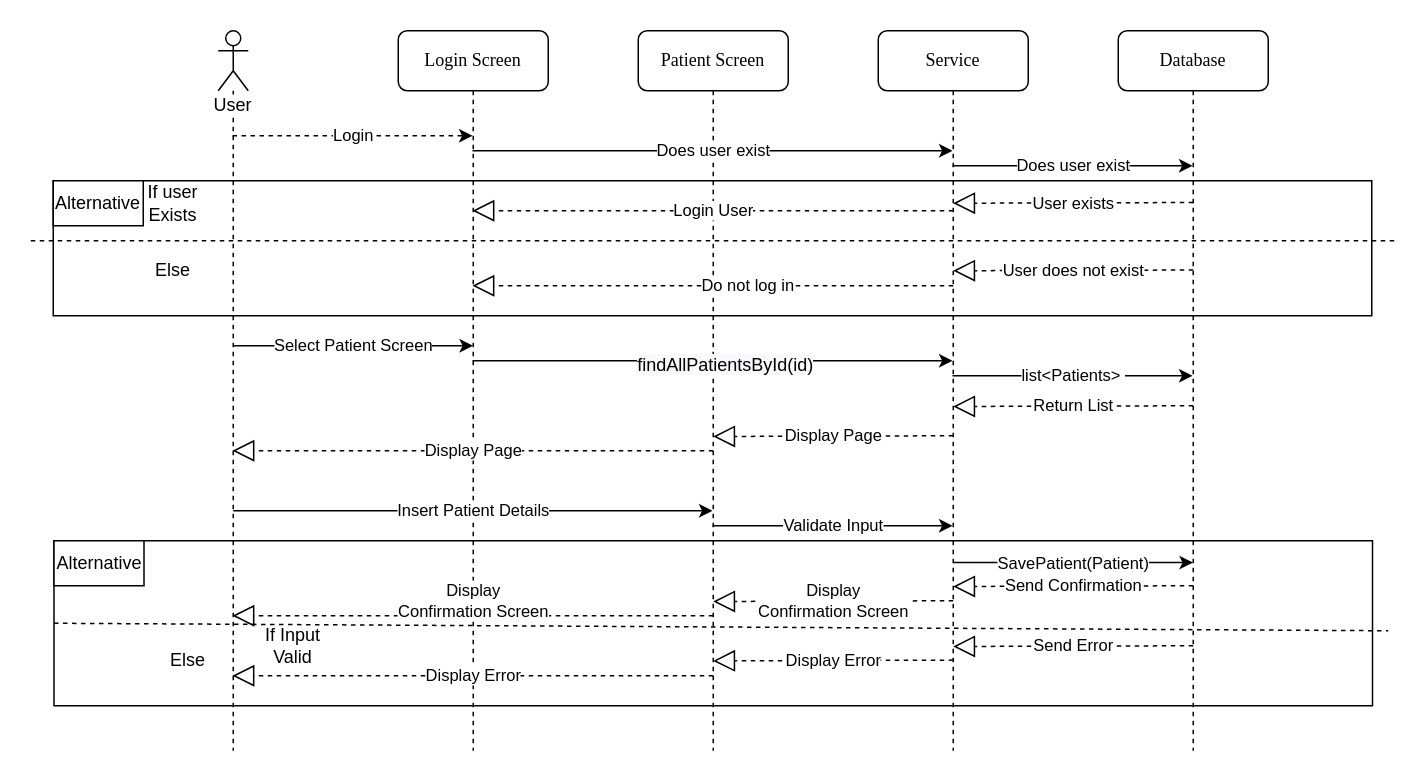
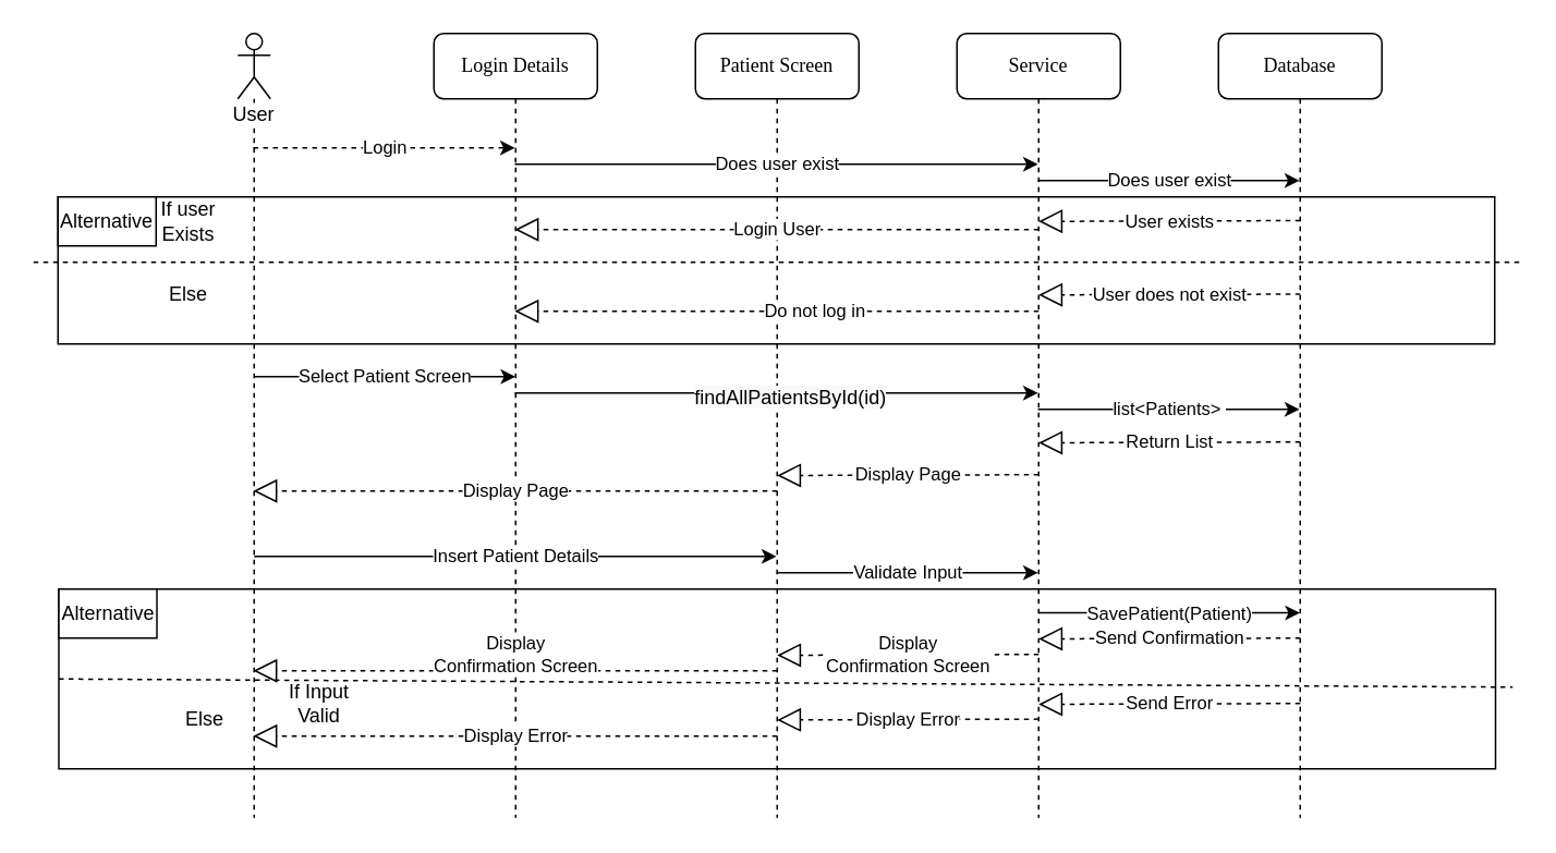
  <mxCell id="0" />
  <mxCell id="1" parent="0" />
  <mxCell id="2" value="" style="rounded=0;whiteSpace=wrap;html=1;" vertex="1" parent="1"><mxGeometry x="35.5" y="360" width="879" height="110" as="geometry" /></mxCell>
  <mxCell id="3" value="" style="rounded=0;whiteSpace=wrap;html=1;" vertex="1" parent="1"><mxGeometry x="35" y="120" width="879" height="90" as="geometry" /></mxCell>
  <mxCell id="4" value="Patient Screen" style="shape=umlLifeline;perimeter=lifelinePerimeter;whiteSpace=wrap;html=1;container=1;collapsible=0;recursiveResize=0;outlineConnect=0;rounded=1;shadow=0;comic=0;labelBackgroundColor=none;strokeWidth=1;fontFamily=Verdana;fontSize=12;align=center;" vertex="1" parent="1"><mxGeometry x="425" y="20" width="100" height="480" as="geometry" /></mxCell>
  <mxCell id="5" value="User" style="shape=umlLifeline;participant=umlActor;perimeter=lifelinePerimeter;whiteSpace=wrap;html=1;container=1;collapsible=0;recursiveResize=0;verticalAlign=top;spacingTop=36;labelBackgroundColor=#ffffff;outlineConnect=0;" vertex="1" parent="1"><mxGeometry x="145" y="20" width="20" height="480" as="geometry" /></mxCell>
- <mxCell id="6" value="Login Screen" style="shape=umlLifeline;perimeter=lifelinePerimeter;whiteSpace=wrap;html=1;container=1;collapsible=0;recursiveResize=0;outlineConnect=0;rounded=1;shadow=0;comic=0;labelBackgroundColor=none;strokeWidth=1;fontFamily=Verdana;fontSize=12;align=center;" vertex="1" parent="1"><mxGeometry x="265" y="20" width="100" height="480" as="geometry" /></mxCell>
+ <mxCell id="6" value="Login Details" style="shape=umlLifeline;perimeter=lifelinePerimeter;whiteSpace=wrap;html=1;container=1;collapsible=0;recursiveResize=0;outlineConnect=0;rounded=1;shadow=0;comic=0;labelBackgroundColor=none;strokeWidth=1;fontFamily=Verdana;fontSize=12;align=center;" vertex="1" parent="1"><mxGeometry x="265" y="20" width="100" height="480" as="geometry" /></mxCell>
  <mxCell id="7" value="Service" style="shape=umlLifeline;perimeter=lifelinePerimeter;whiteSpace=wrap;html=1;container=1;collapsible=0;recursiveResize=0;outlineConnect=0;rounded=1;shadow=0;comic=0;labelBackgroundColor=none;strokeWidth=1;fontFamily=Verdana;fontSize=12;align=center;" vertex="1" parent="1"><mxGeometry x="585" y="20" width="100" height="480" as="geometry" /></mxCell>
  <mxCell id="8" value="Database" style="shape=umlLifeline;perimeter=lifelinePerimeter;whiteSpace=wrap;html=1;container=1;collapsible=0;recursiveResize=0;outlineConnect=0;rounded=1;shadow=0;comic=0;labelBackgroundColor=none;strokeWidth=1;fontFamily=Verdana;fontSize=12;align=center;" vertex="1" parent="1"><mxGeometry x="745" y="20" width="100" height="480" as="geometry" /></mxCell>
  <mxCell id="9" value="Login" style="endArrow=classic;html=1;dashed=1;" edge="1" parent="1" source="5" target="6"><mxGeometry width="50" height="50" relative="1" as="geometry"><mxPoint x="245" y="150" as="sourcePoint" /><mxPoint x="295" y="100" as="targetPoint" /><Array as="points"><mxPoint x="215" y="90" /></Array></mxGeometry></mxCell>
  <mxCell id="10" value="Does user exist" style="endArrow=classic;html=1;" edge="1" parent="1" source="6" target="7"><mxGeometry width="50" height="50" relative="1" as="geometry"><mxPoint x="305" y="100" as="sourcePoint" /><mxPoint x="465" y="160" as="targetPoint" /><Array as="points"><mxPoint x="385" y="100" /><mxPoint x="405" y="100" /></Array></mxGeometry></mxCell>
  <mxCell id="11" value="Does user exist" style="endArrow=classic;html=1;" edge="1" parent="1" source="7" target="8"><mxGeometry width="50" height="50" relative="1" as="geometry"><mxPoint x="665" y="170" as="sourcePoint" /><mxPoint x="695" y="120" as="targetPoint" /><Array as="points"><mxPoint x="735" y="110" /><mxPoint x="775" y="110" /></Array></mxGeometry></mxCell>
  <mxCell id="12" value="User exists" style="endArrow=block;dashed=1;endFill=0;endSize=12;html=1;" edge="1" parent="1"><mxGeometry width="160" relative="1" as="geometry"><mxPoint x="795" y="134.5" as="sourcePoint" /><mxPoint x="635" y="135" as="targetPoint" /></mxGeometry></mxCell>
  <mxCell id="13" value="Alternative" style="rounded=0;whiteSpace=wrap;html=1;" vertex="1" parent="1"><mxGeometry x="35" y="120" width="60" height="30" as="geometry" /></mxCell>
  <mxCell id="14" value="If user Exists" style="text;html=1;strokeColor=none;fillColor=none;align=center;verticalAlign=middle;whiteSpace=wrap;rounded=0;" vertex="1" parent="1"><mxGeometry y="125" width="40" height="20" as="geometry" x="95" /></mxCell>
  <mxCell id="15" value="Login User" style="endArrow=block;dashed=1;endFill=0;endSize=12;html=1;" edge="1" parent="1" target="6"><mxGeometry width="160" relative="1" as="geometry"><mxPoint x="635" y="140" as="sourcePoint" /><mxPoint x="475" y="140.5" as="targetPoint" /><mxPoint as="offset" /></mxGeometry></mxCell>
  <mxCell id="16" value="" style="endArrow=none;dashed=1;html=1;" edge="1" parent="1"><mxGeometry width="50" height="50" relative="1" as="geometry"><mxPoint x="20" y="160" as="sourcePoint" /><mxPoint x="930" y="160" as="targetPoint" /></mxGeometry></mxCell>
  <mxCell id="17" value="Else" style="text;html=1;strokeColor=none;fillColor=none;align=center;verticalAlign=middle;whiteSpace=wrap;rounded=0;" vertex="1" parent="1"><mxGeometry y="170" width="40" height="20" as="geometry" x="95" /></mxCell>
  <mxCell id="18" value="User does not exist" style="endArrow=block;dashed=1;endFill=0;endSize=12;html=1;" edge="1" parent="1"><mxGeometry width="160" relative="1" as="geometry"><mxPoint x="795" y="179.5" as="sourcePoint" /><mxPoint x="635" y="180" as="targetPoint" /></mxGeometry></mxCell>
  <mxCell id="19" value="Do not log in" style="endArrow=block;dashed=1;endFill=0;endSize=12;html=1;" edge="1" parent="1" target="6"><mxGeometry x="-0.143" width="160" relative="1" as="geometry"><mxPoint x="635" y="190" as="sourcePoint" /><mxPoint x="425" y="190" as="targetPoint" /><mxPoint as="offset" /></mxGeometry></mxCell>
  <mxCell id="20" value="Select Patient Screen" style="endArrow=classic;html=1;" edge="1" parent="1"><mxGeometry width="50" height="50" relative="1" as="geometry"><mxPoint x="154.997" y="230" as="sourcePoint" /><mxPoint x="314.83" y="230" as="targetPoint" /><Array as="points"><mxPoint x="215.33" y="230" /></Array></mxGeometry></mxCell>
  <mxCell id="21" value="" style="endArrow=classic;html=1;" edge="1" parent="1" source="6" target="7"><mxGeometry width="50" height="50" relative="1" as="geometry"><mxPoint x="415" y="310" as="sourcePoint" /><mxPoint x="465" y="260" as="targetPoint" /><Array as="points"><mxPoint x="435" y="240" /></Array></mxGeometry></mxCell>
  <mxCell id="22" value="&lt;span style=&quot;text-align: left ; background-color: rgb(248 , 249 , 250)&quot;&gt;findAllPatientsById(id)&lt;/span&gt;" style="text;html=1;align=center;verticalAlign=middle;resizable=0;points=[];labelBackgroundColor=#ffffff;" vertex="1" connectable="0" parent="21"><mxGeometry x="0.089" y="-2" relative="1" as="geometry"><mxPoint x="-6.33" as="offset" /></mxGeometry></mxCell>
  <mxCell id="23" value="list&amp;lt;Patients&amp;gt;&amp;nbsp;" style="endArrow=classic;html=1;" edge="1" parent="1" source="7" target="8"><mxGeometry width="50" height="50" relative="1" as="geometry"><mxPoint x="675" y="330" as="sourcePoint" /><mxPoint x="725" y="280" as="targetPoint" /><Array as="points"><mxPoint x="765" y="250" /></Array></mxGeometry></mxCell>
  <mxCell id="24" value="Return List" style="endArrow=block;dashed=1;endFill=0;endSize=12;html=1;" edge="1" parent="1"><mxGeometry width="160" relative="1" as="geometry"><mxPoint x="795" y="270" as="sourcePoint" /><mxPoint x="635" y="270.5" as="targetPoint" /></mxGeometry></mxCell>
  <mxCell id="25" value="Display Page" style="endArrow=block;dashed=1;endFill=0;endSize=12;html=1;" edge="1" parent="1"><mxGeometry width="160" relative="1" as="geometry"><mxPoint x="635" y="290" as="sourcePoint" /><mxPoint x="475" y="290.5" as="targetPoint" /></mxGeometry></mxCell>
  <mxCell id="26" value="Display Page" style="endArrow=block;dashed=1;endFill=0;endSize=12;html=1;" edge="1" parent="1" target="5"><mxGeometry width="160" relative="1" as="geometry"><mxPoint x="475" y="300" as="sourcePoint" /><mxPoint x="315" y="300.5" as="targetPoint" /></mxGeometry></mxCell>
  <mxCell id="27" value="Insert Patient Details" style="endArrow=classic;html=1;" edge="1" parent="1" target="4"><mxGeometry width="50" height="50" relative="1" as="geometry"><mxPoint x="154.997" y="340" as="sourcePoint" /><mxPoint x="314.83" y="340" as="targetPoint" /><Array as="points"><mxPoint x="215.33" y="340" /></Array></mxGeometry></mxCell>
  <mxCell id="28" value="Validate Input" style="endArrow=classic;html=1;" edge="1" parent="1" source="4" target="7"><mxGeometry width="50" height="50" relative="1" as="geometry"><mxPoint x="535" y="420" as="sourcePoint" /><mxPoint x="585" y="370" as="targetPoint" /><Array as="points"><mxPoint x="575" y="350" /></Array></mxGeometry></mxCell>
  <mxCell id="29" value="Alternative" style="rounded=0;whiteSpace=wrap;html=1;" vertex="1" parent="1"><mxGeometry x="35.5" y="360" width="60" height="30" as="geometry" /></mxCell>
  <mxCell id="30" value="If Input Valid" style="text;html=1;strokeColor=none;fillColor=none;align=center;verticalAlign=middle;whiteSpace=wrap;rounded=0;" vertex="1" parent="1"><mxGeometry x="175" y="420" width="40" height="20" as="geometry" /></mxCell>
  <mxCell id="31" value="SavePatient(Patient)" style="endArrow=classic;html=1;" edge="1" parent="1"><mxGeometry width="50" height="50" relative="1" as="geometry"><mxPoint x="634.997" y="374.58" as="sourcePoint" /><mxPoint x="794.83" y="374.58" as="targetPoint" /><Array as="points"><mxPoint x="735.33" y="374.58" /></Array></mxGeometry></mxCell>
  <mxCell id="32" value="Send Confirmation" style="endArrow=block;dashed=1;endFill=0;endSize=12;html=1;" edge="1" parent="1"><mxGeometry width="160" relative="1" as="geometry"><mxPoint x="795" y="390" as="sourcePoint" /><mxPoint x="635" y="390.5" as="targetPoint" /></mxGeometry></mxCell>
  <mxCell id="33" value="Display &lt;br&gt;Confirmation Screen" style="endArrow=block;dashed=1;endFill=0;endSize=12;html=1;" edge="1" parent="1"><mxGeometry width="160" relative="1" as="geometry"><mxPoint x="635" y="400" as="sourcePoint" /><mxPoint x="475" y="400.5" as="targetPoint" /></mxGeometry></mxCell>
  <mxCell id="34" value="Display &lt;br&gt;Confirmation Screen" style="endArrow=block;dashed=1;endFill=0;endSize=12;html=1;" edge="1" parent="1" target="5"><mxGeometry x="-0.001" y="-10" width="160" relative="1" as="geometry"><mxPoint x="475" y="410" as="sourcePoint" /><mxPoint x="315" y="410.5" as="targetPoint" /><Array as="points"><mxPoint x="395" y="410" /></Array><mxPoint as="offset" /></mxGeometry></mxCell>
  <mxCell id="35" value="" style="endArrow=none;dashed=1;html=1;exitX=0;exitY=0.5;exitDx=0;exitDy=0;" edge="1" parent="1" source="2"><mxGeometry width="50" height="50" relative="1" as="geometry"><mxPoint x="225" y="640" as="sourcePoint" /><mxPoint x="925" y="420" as="targetPoint" /></mxGeometry></mxCell>
  <mxCell id="36" value="Else" style="text;html=1;strokeColor=none;fillColor=none;align=center;verticalAlign=middle;whiteSpace=wrap;rounded=0;" vertex="1" parent="1"><mxGeometry x="105" y="430" width="40" height="20" as="geometry" /></mxCell>
  <mxCell id="37" value="Send Error" style="endArrow=block;dashed=1;endFill=0;endSize=12;html=1;" edge="1" parent="1"><mxGeometry width="160" relative="1" as="geometry"><mxPoint x="795" y="430" as="sourcePoint" /><mxPoint x="635" y="430.5" as="targetPoint" /></mxGeometry></mxCell>
  <mxCell id="38" value="Display Error" style="endArrow=block;dashed=1;endFill=0;endSize=12;html=1;" edge="1" parent="1"><mxGeometry width="160" relative="1" as="geometry"><mxPoint x="635" y="439.58" as="sourcePoint" /><mxPoint x="475" y="440.08" as="targetPoint" /></mxGeometry></mxCell>
  <mxCell id="39" value="Display Error" style="endArrow=block;dashed=1;endFill=0;endSize=12;html=1;" edge="1" parent="1" target="5"><mxGeometry width="160" relative="1" as="geometry"><mxPoint x="475" y="450" as="sourcePoint" /><mxPoint x="315" y="450.5" as="targetPoint" /></mxGeometry></mxCell>
